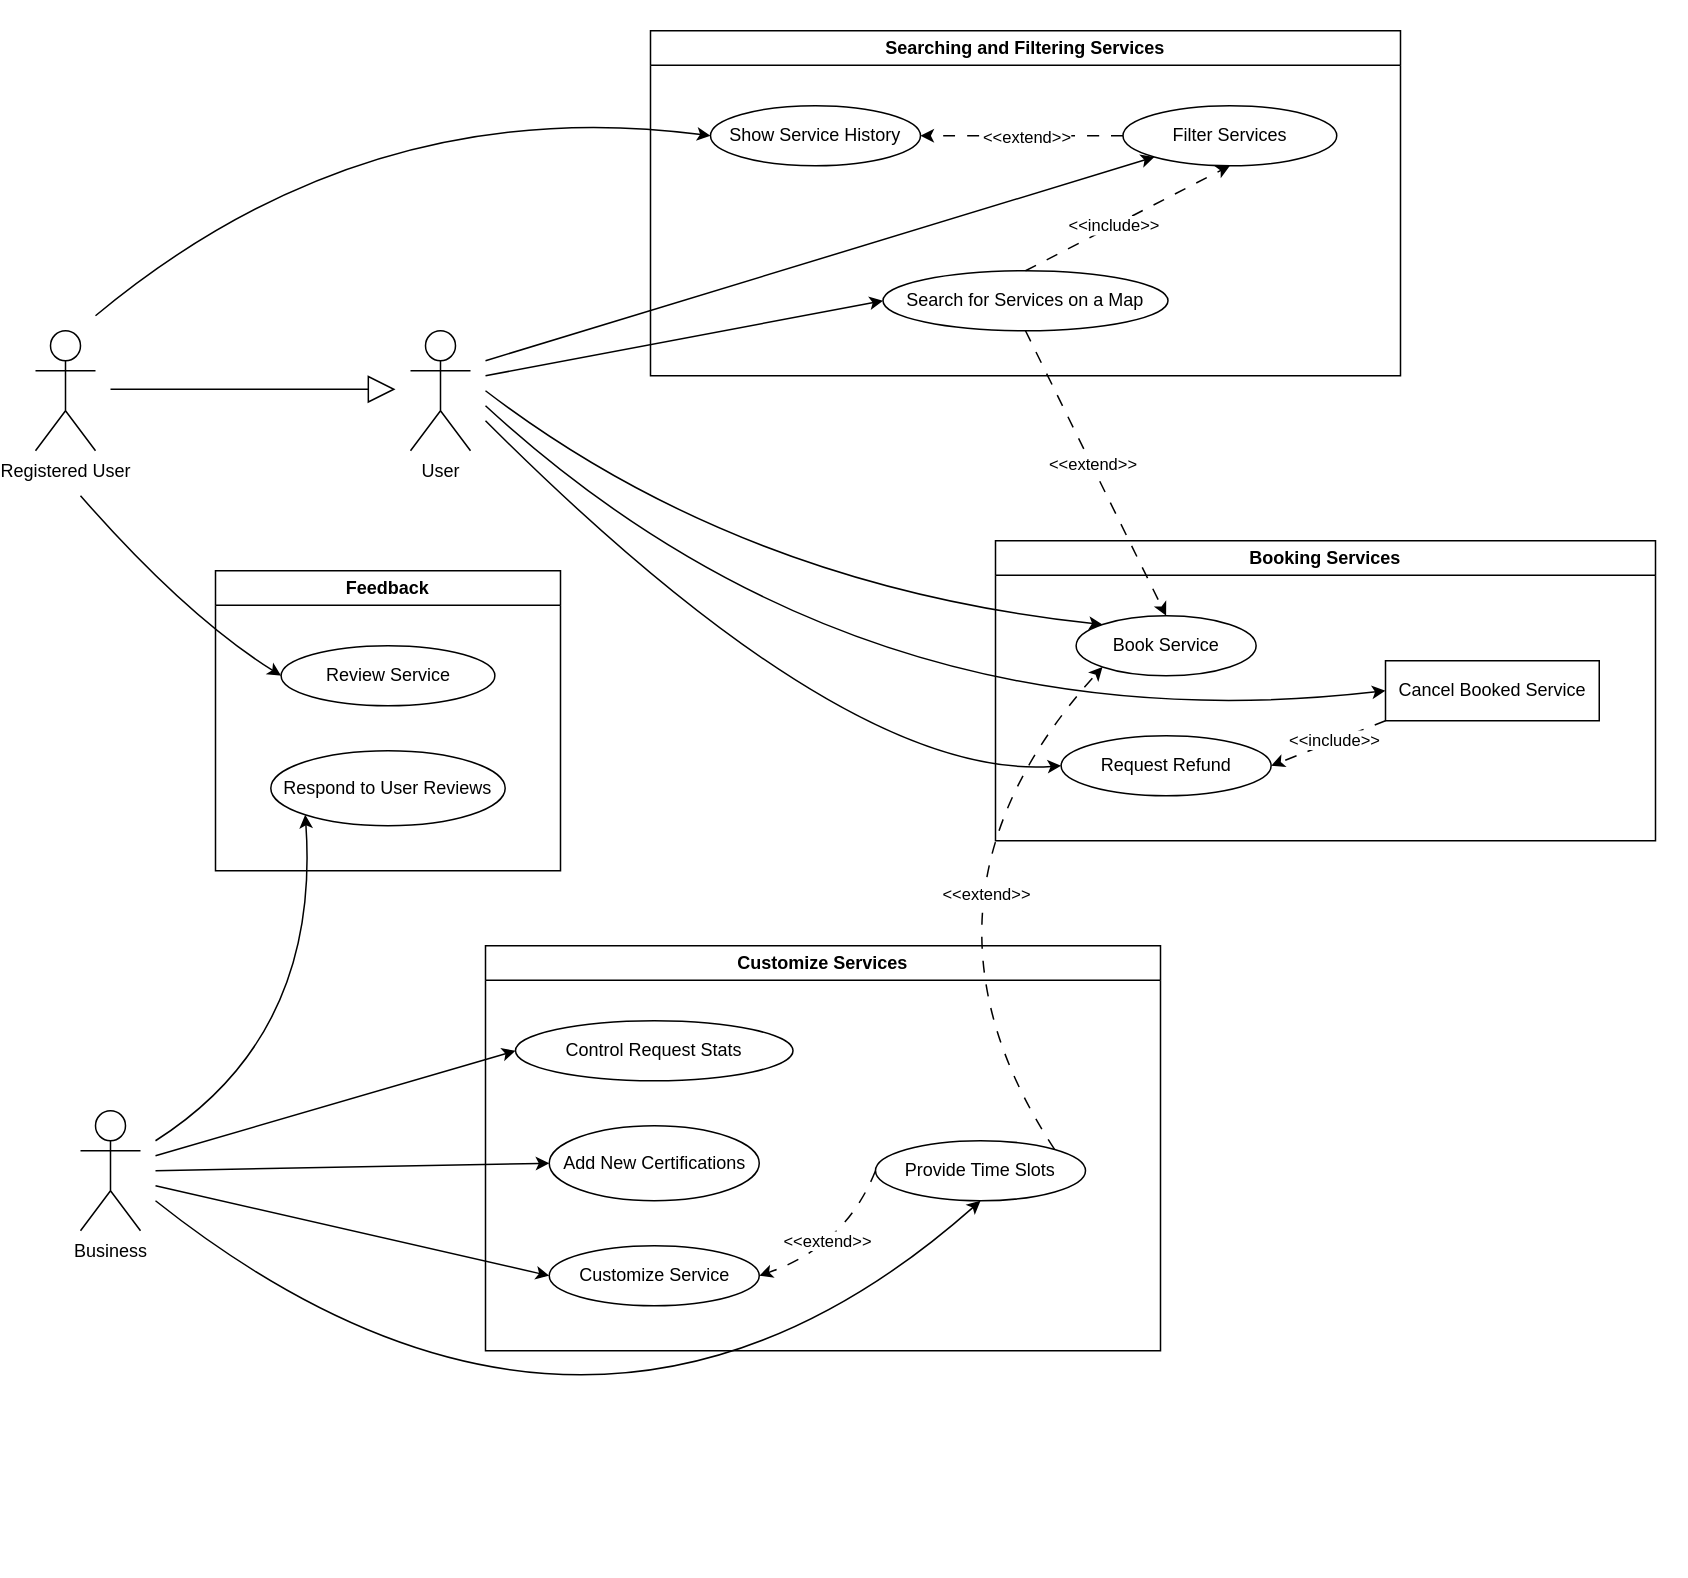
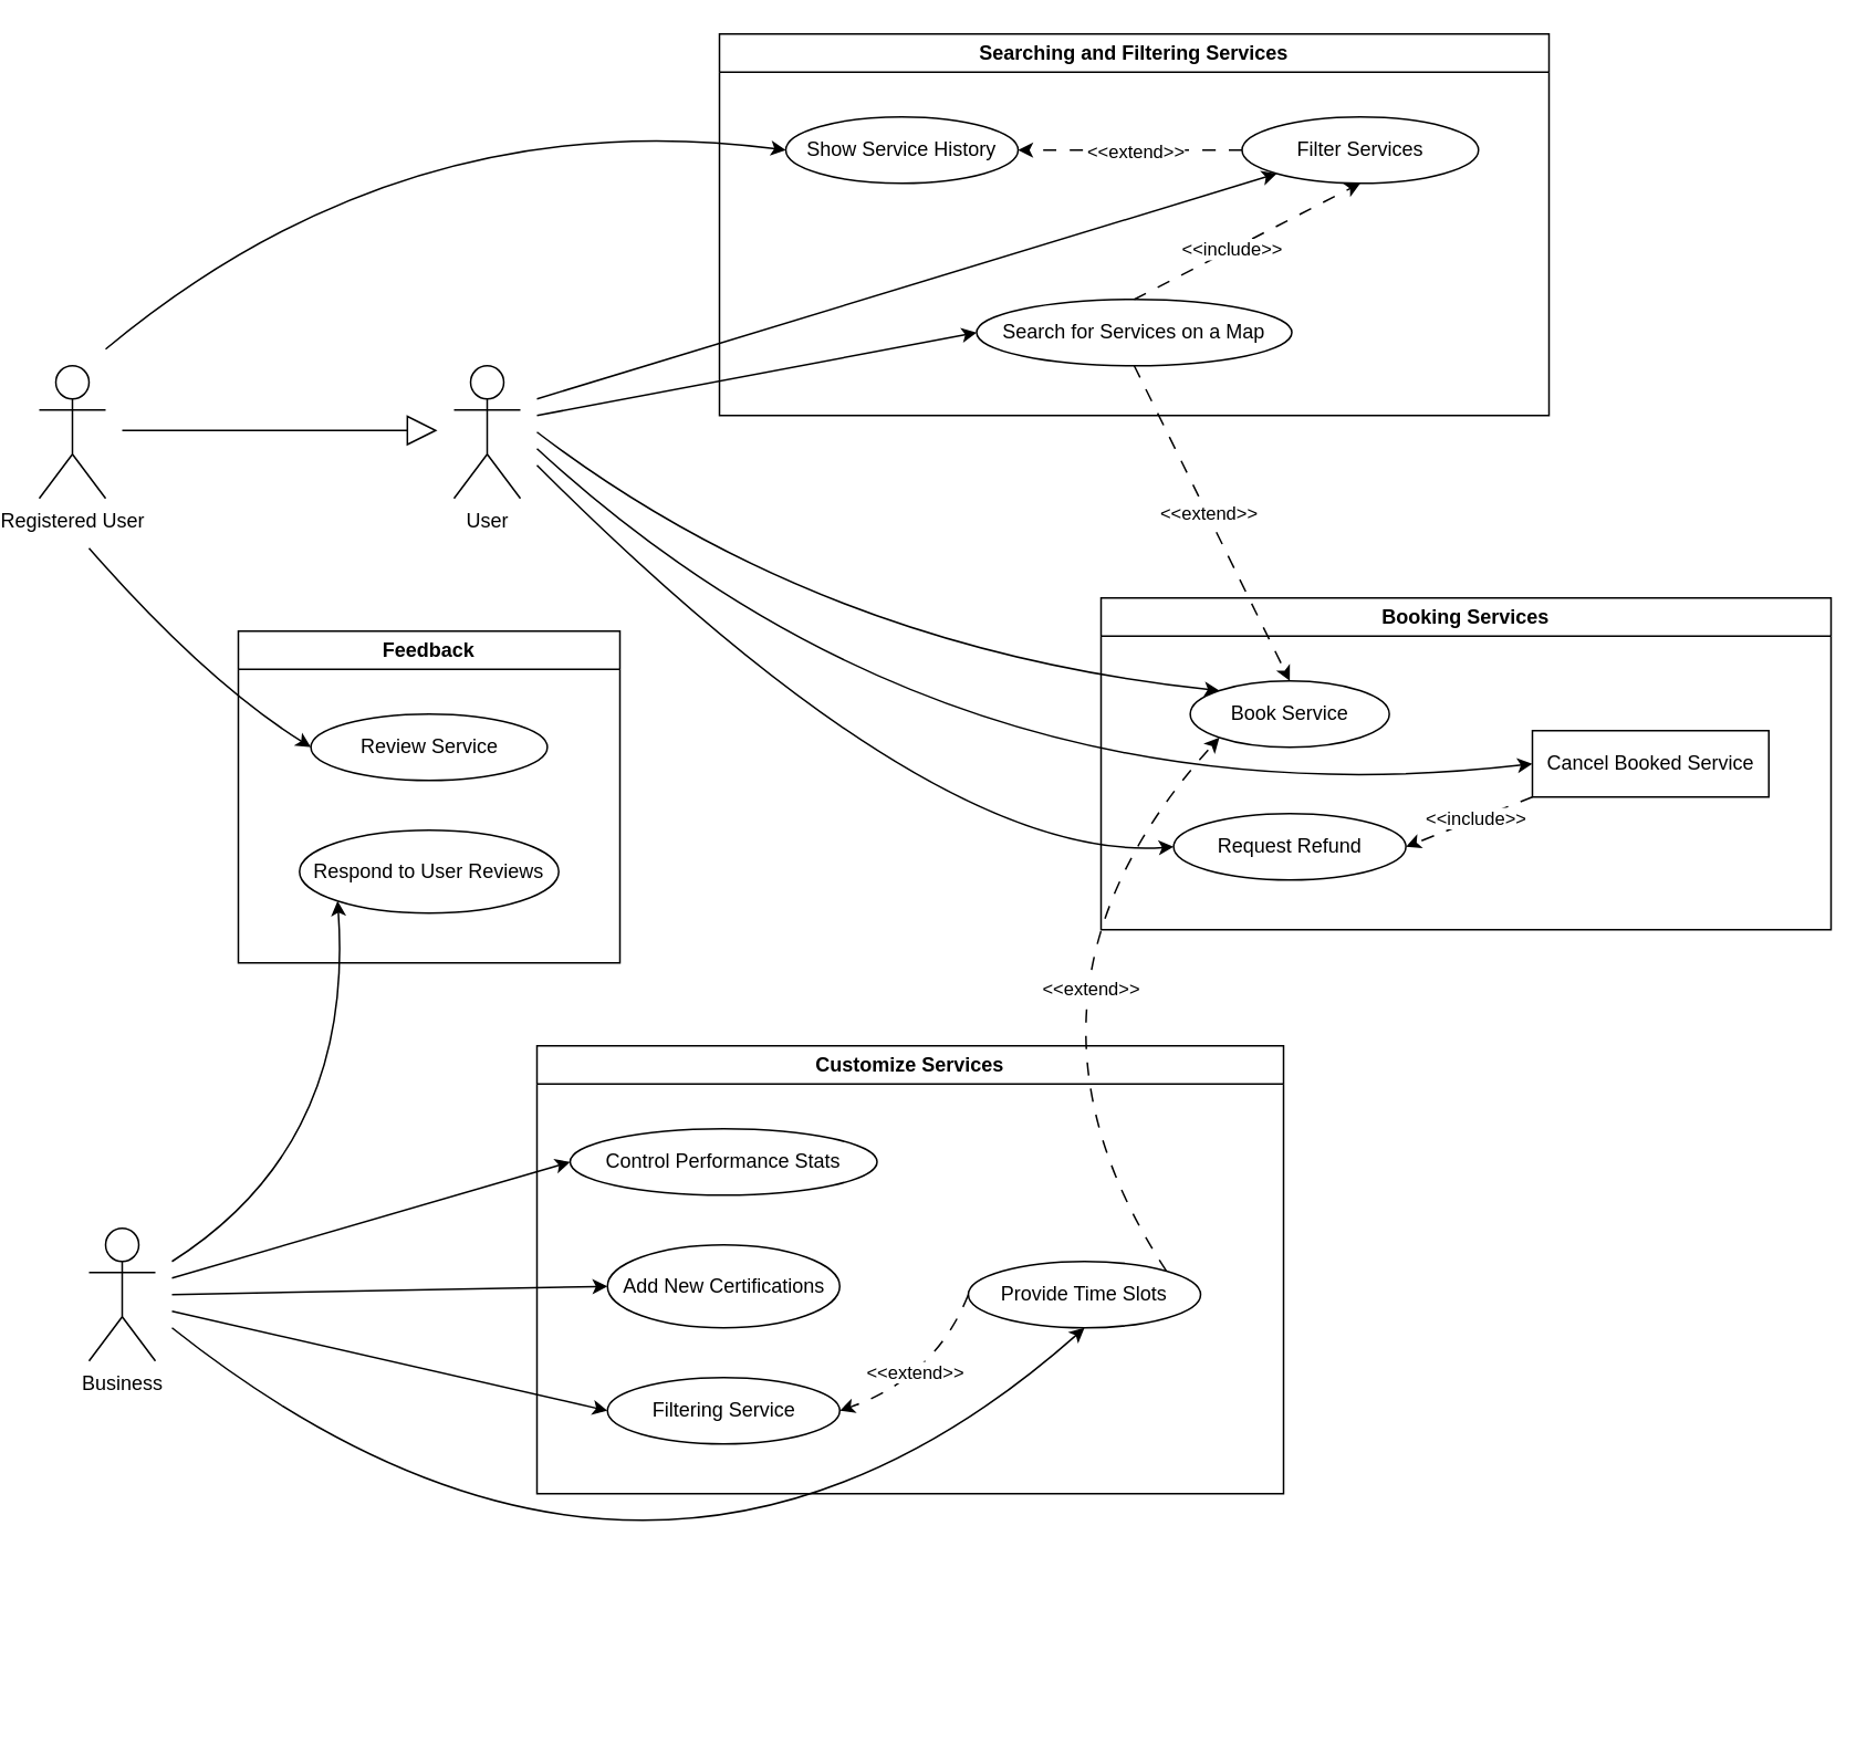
  <mxCell id="0" />
  <mxCell id="1" parent="0" />
  <mxCell id="2" value="Customize Services" style="swimlane;whiteSpace=wrap;html=1;" vertex="1" parent="1"><mxGeometry x="320" y="630" width="450" height="270" as="geometry" /></mxCell>
  <mxCell id="3" value="Add New Certifications" style="ellipse;whiteSpace=wrap;html=1;" vertex="1" parent="2"><mxGeometry x="42.5" y="120" width="140" height="50" as="geometry" /></mxCell>
  <mxCell id="4" value="Provide Time Slots" style="ellipse;whiteSpace=wrap;html=1;" vertex="1" parent="2"><mxGeometry x="260" y="130" width="140" height="40" as="geometry" /></mxCell>
- <mxCell id="5" value="Control Request Stats" style="ellipse;whiteSpace=wrap;html=1;" vertex="1" parent="2"><mxGeometry x="20" y="50" width="185" height="40" as="geometry" /></mxCell>
+ <mxCell id="5" value="Control Performance Stats" style="ellipse;whiteSpace=wrap;html=1;" vertex="1" parent="2"><mxGeometry x="20" y="50" width="185" height="40" as="geometry" /></mxCell>
  <mxCell id="6" style="edgeStyle=orthogonalEdgeStyle;rounded=0;orthogonalLoop=1;jettySize=auto;html=1;exitX=0.5;exitY=1;exitDx=0;exitDy=0;" edge="1" parent="2" source="3" target="3"><mxGeometry relative="1" as="geometry" /></mxCell>
- <mxCell id="7" value="Customize Service" style="ellipse;whiteSpace=wrap;html=1;" vertex="1" parent="2"><mxGeometry x="42.5" y="200" width="140" height="40" as="geometry" /></mxCell>
+ <mxCell id="7" value="Filtering Service" style="ellipse;whiteSpace=wrap;html=1;" vertex="1" parent="2"><mxGeometry x="42.5" y="200" width="140" height="40" as="geometry" /></mxCell>
  <mxCell id="8" value="&amp;lt;&amp;lt;extend&amp;gt;&amp;gt;" style="curved=1;endArrow=classic;html=1;rounded=0;exitX=0;exitY=0.5;exitDx=0;exitDy=0;entryX=1;entryY=0.5;entryDx=0;entryDy=0;dashed=1;dashPattern=8 8;" edge="1" parent="2" source="4" target="7"><mxGeometry x="0.118" y="-7" width="50" height="50" relative="1" as="geometry"><mxPoint x="230" y="230" as="sourcePoint" /><mxPoint x="280" y="180" as="targetPoint" /><Array as="points"><mxPoint x="240" y="200" /></Array><mxPoint as="offset" /></mxGeometry></mxCell>
  <mxCell id="9" value="Booking Services" style="swimlane;whiteSpace=wrap;html=1;" vertex="1" parent="1"><mxGeometry x="660" y="360" width="440" height="200" as="geometry" /></mxCell>
  <mxCell id="10" value="Cancel Booked Service" style="whiteSpace=wrap;html=1;rounded=0;" vertex="1" parent="9"><mxGeometry x="260" y="80" width="142.5" height="40" as="geometry" /></mxCell>
  <mxCell id="11" value="Book Service" style="ellipse;whiteSpace=wrap;html=1;" vertex="1" parent="9"><mxGeometry x="53.75" y="50" width="120" height="40" as="geometry" /></mxCell>
  <mxCell id="12" value="Request Refund" style="ellipse;whiteSpace=wrap;html=1;" vertex="1" parent="9"><mxGeometry x="43.75" y="130" width="140" height="40" as="geometry" /></mxCell>
  <mxCell id="13" value="&amp;lt;&amp;lt;include&amp;gt;&amp;gt;" style="curved=1;endArrow=classic;html=1;rounded=0;exitX=0;exitY=1;exitDx=0;exitDy=0;entryX=1;entryY=0.5;entryDx=0;entryDy=0;dashed=1;dashPattern=8 8;" edge="1" parent="9" source="10" target="12"><mxGeometry x="-0.126" width="50" height="50" relative="1" as="geometry"><mxPoint x="182.5" y="230" as="sourcePoint" /><mxPoint x="280" y="180" as="targetPoint" /><Array as="points" /><mxPoint as="offset" /></mxGeometry></mxCell>
  <mxCell id="14" value="&amp;lt;&amp;lt;extend&amp;gt;&amp;gt;" style="curved=1;endArrow=classic;html=1;rounded=0;exitX=1;exitY=0;exitDx=0;exitDy=0;entryX=0;entryY=1;entryDx=0;entryDy=0;dashed=1;dashPattern=8 8;" edge="1" parent="9" source="4" target="11"><mxGeometry x="0.196" y="-44" width="50" height="50" relative="1" as="geometry"><mxPoint x="-187" y="-40" as="sourcePoint" /><mxPoint x="-100" y="-120" as="targetPoint" /><Array as="points"><mxPoint x="-70" y="240" /></Array><mxPoint y="1" as="offset" /></mxGeometry></mxCell>
  <mxCell id="15" value="&lt;div&gt;User&lt;/div&gt;" style="shape=umlActor;verticalLabelPosition=bottom;verticalAlign=top;html=1;outlineConnect=0;" vertex="1" parent="1"><mxGeometry x="270" y="220" width="40" height="80" as="geometry" /></mxCell>
  <mxCell id="16" value="Searching and Filtering Services" style="swimlane;whiteSpace=wrap;html=1;" vertex="1" parent="1"><mxGeometry x="430" y="20" width="500" height="230" as="geometry" /></mxCell>
  <mxCell id="17" value="Filter Services" style="ellipse;whiteSpace=wrap;html=1;" vertex="1" parent="16"><mxGeometry x="315" y="50" width="142.5" height="40" as="geometry" /></mxCell>
  <mxCell id="18" value="Search for Services on a Map" style="ellipse;whiteSpace=wrap;html=1;" vertex="1" parent="16"><mxGeometry x="155" y="160" width="190" height="40" as="geometry" /></mxCell>
  <mxCell id="19" value="Show Service History" style="ellipse;whiteSpace=wrap;html=1;" vertex="1" parent="16"><mxGeometry x="40" y="50" width="140" height="40" as="geometry" /></mxCell>
  <mxCell id="20" value="&amp;lt;&amp;lt;extend&amp;gt;&amp;gt;" style="curved=1;endArrow=classic;html=1;rounded=0;exitX=0;exitY=0.5;exitDx=0;exitDy=0;entryX=1;entryY=0.5;entryDx=0;entryDy=0;dashed=1;dashPattern=8 8;" edge="1" parent="16" source="17" target="19"><mxGeometry x="-0.056" y="1" width="50" height="50" relative="1" as="geometry"><mxPoint x="182.5" y="230" as="sourcePoint" /><mxPoint x="280" y="180" as="targetPoint" /><Array as="points" /><mxPoint as="offset" /></mxGeometry></mxCell>
  <mxCell id="21" value="&amp;lt;&amp;lt;include&amp;gt;&amp;gt;" style="curved=1;endArrow=classic;html=1;rounded=0;exitX=0.5;exitY=0;exitDx=0;exitDy=0;entryX=0.5;entryY=1;entryDx=0;entryDy=0;dashed=1;dashPattern=8 8;" edge="1" parent="16" source="18" target="17"><mxGeometry x="-0.143" width="50" height="50" relative="1" as="geometry"><mxPoint x="100" y="128.89" as="sourcePoint" /><mxPoint x="185" y="128.89" as="targetPoint" /><Array as="points" /><mxPoint as="offset" /></mxGeometry></mxCell>
  <mxCell id="22" value="" style="curved=1;endArrow=classic;html=1;rounded=0;entryX=0;entryY=0.5;entryDx=0;entryDy=0;" edge="1" parent="1" target="18"><mxGeometry width="50" height="50" relative="1" as="geometry"><mxPoint x="320" y="250" as="sourcePoint" /><mxPoint x="650" y="170" as="targetPoint" /><Array as="points" /></mxGeometry></mxCell>
  <mxCell id="23" value="" style="curved=1;endArrow=classic;html=1;rounded=0;entryX=0;entryY=1;entryDx=0;entryDy=0;" edge="1" parent="1" target="17"><mxGeometry width="50" height="50" relative="1" as="geometry"><mxPoint x="320" y="240" as="sourcePoint" /><mxPoint x="590" y="770" as="targetPoint" /><Array as="points" /></mxGeometry></mxCell>
  <mxCell id="24" value="&amp;lt;&amp;lt;extend&amp;gt;&amp;gt;" style="curved=1;endArrow=classic;html=1;rounded=0;entryX=0.5;entryY=0;entryDx=0;entryDy=0;dashed=1;dashPattern=8 8;exitX=0.5;exitY=1;exitDx=0;exitDy=0;" edge="1" parent="1" source="18" target="11"><mxGeometry x="-0.056" y="1" width="50" height="50" relative="1" as="geometry"><mxPoint x="660" y="450" as="sourcePoint" /><mxPoint x="840" y="620" as="targetPoint" /><Array as="points" /><mxPoint as="offset" /></mxGeometry></mxCell>
  <mxCell id="25" value="" style="curved=1;endArrow=classic;html=1;rounded=0;entryX=0;entryY=0;entryDx=0;entryDy=0;" edge="1" parent="1" target="11"><mxGeometry width="50" height="50" relative="1" as="geometry"><mxPoint x="320" y="260" as="sourcePoint" /><mxPoint x="510" y="370" as="targetPoint" /><Array as="points"><mxPoint x="490" y="390" /></Array></mxGeometry></mxCell>
  <mxCell id="26" value="" style="curved=1;endArrow=classic;html=1;rounded=0;entryX=0;entryY=0.5;entryDx=0;entryDy=0;" edge="1" parent="1" target="10"><mxGeometry width="50" height="50" relative="1" as="geometry"><mxPoint x="320" y="270" as="sourcePoint" /><mxPoint x="701" y="466" as="targetPoint" /><Array as="points"><mxPoint x="570" y="500" /></Array></mxGeometry></mxCell>
  <mxCell id="27" value="" style="curved=1;endArrow=classic;html=1;rounded=0;entryX=0;entryY=0.5;entryDx=0;entryDy=0;" edge="1" parent="1" target="12"><mxGeometry width="50" height="50" relative="1" as="geometry"><mxPoint x="320" y="280" as="sourcePoint" /><mxPoint x="860" y="490" as="targetPoint" /><Array as="points"><mxPoint x="560" y="520" /></Array></mxGeometry></mxCell>
  <mxCell id="28" value="&lt;div&gt;Business&lt;/div&gt;&lt;div&gt;&lt;br&gt;&lt;/div&gt;" style="shape=umlActor;verticalLabelPosition=bottom;verticalAlign=top;html=1;outlineConnect=0;" vertex="1" parent="1"><mxGeometry x="50" y="740" width="40" height="80" as="geometry" /></mxCell>
  <mxCell id="29" value="Registered User" style="shape=umlActor;verticalLabelPosition=bottom;verticalAlign=top;html=1;outlineConnect=0;" vertex="1" parent="1"><mxGeometry x="20" y="220" width="40" height="80" as="geometry" /></mxCell>
  <mxCell id="30" value="" style="curved=1;endArrow=classic;html=1;rounded=0;entryX=0;entryY=0.5;entryDx=0;entryDy=0;" edge="1" parent="1" target="5"><mxGeometry width="50" height="50" relative="1" as="geometry"><mxPoint x="100" y="770" as="sourcePoint" /><mxPoint x="434" y="660" as="targetPoint" /><Array as="points" /></mxGeometry></mxCell>
  <mxCell id="31" value="" style="curved=1;endArrow=classic;html=1;rounded=0;entryX=0;entryY=0.5;entryDx=0;entryDy=0;" edge="1" parent="1" target="3"><mxGeometry width="50" height="50" relative="1" as="geometry"><mxPoint x="100" y="780" as="sourcePoint" /><mxPoint x="300" y="720" as="targetPoint" /><Array as="points" /></mxGeometry></mxCell>
  <mxCell id="32" value="" style="curved=1;endArrow=classic;html=1;rounded=0;entryX=0;entryY=0.5;entryDx=0;entryDy=0;" edge="1" parent="1" target="7"><mxGeometry width="50" height="50" relative="1" as="geometry"><mxPoint x="100" y="790" as="sourcePoint" /><mxPoint x="310" y="795" as="targetPoint" /><Array as="points" /></mxGeometry></mxCell>
  <mxCell id="33" value="" style="curved=1;endArrow=classic;html=1;rounded=0;entryX=0.5;entryY=1;entryDx=0;entryDy=0;" edge="1" parent="1" target="4"><mxGeometry width="50" height="50" relative="1" as="geometry"><mxPoint x="100" y="800" as="sourcePoint" /><mxPoint x="323" y="870" as="targetPoint" /><Array as="points"><mxPoint x="390" y="1030" /></Array></mxGeometry></mxCell>
  <mxCell id="34" value="Feedback" style="swimlane;whiteSpace=wrap;html=1;" vertex="1" parent="1"><mxGeometry x="140" y="380" width="230" height="200" as="geometry" /></mxCell>
  <mxCell id="35" value="Respond to User Reviews" style="ellipse;whiteSpace=wrap;html=1;" vertex="1" parent="34"><mxGeometry x="36.88" y="120" width="156.25" height="50" as="geometry" /></mxCell>
  <mxCell id="36" value="Review Service" style="ellipse;whiteSpace=wrap;html=1;" vertex="1" parent="34"><mxGeometry x="43.75" y="50" width="142.5" height="40" as="geometry" /></mxCell>
  <mxCell id="37" value="" style="curved=1;endArrow=classic;html=1;rounded=0;entryX=0;entryY=0.5;entryDx=0;entryDy=0;" edge="1" parent="1" target="36"><mxGeometry width="50" height="50" relative="1" as="geometry"><mxPoint x="50" y="330" as="sourcePoint" /><mxPoint x="230" y="320" as="targetPoint" /><Array as="points"><mxPoint x="120" y="410" /></Array></mxGeometry></mxCell>
  <mxCell id="38" value="" style="curved=1;endArrow=classic;html=1;rounded=0;entryX=0;entryY=0.5;entryDx=0;entryDy=0;" edge="1" parent="1" target="19"><mxGeometry width="50" height="50" relative="1" as="geometry"><mxPoint x="60" y="210" as="sourcePoint" /><mxPoint x="214" y="440" as="targetPoint" /><Array as="points"><mxPoint x="240" y="60" /></Array></mxGeometry></mxCell>
  <mxCell id="39" value="" style="endArrow=block;endSize=16;endFill=0;html=1;rounded=0;" edge="1" parent="1"><mxGeometry width="160" relative="1" as="geometry"><mxPoint x="70" y="259" as="sourcePoint" /><mxPoint x="260" y="259" as="targetPoint" /></mxGeometry></mxCell>
  <mxCell id="40" value="" style="curved=1;endArrow=classic;html=1;rounded=0;entryX=0;entryY=1;entryDx=0;entryDy=0;" edge="1" parent="1" target="35"><mxGeometry width="50" height="50" relative="1" as="geometry"><mxPoint x="100" y="760" as="sourcePoint" /><mxPoint x="290" y="700" as="targetPoint" /><Array as="points"><mxPoint x="210" y="690" /></Array></mxGeometry></mxCell>
